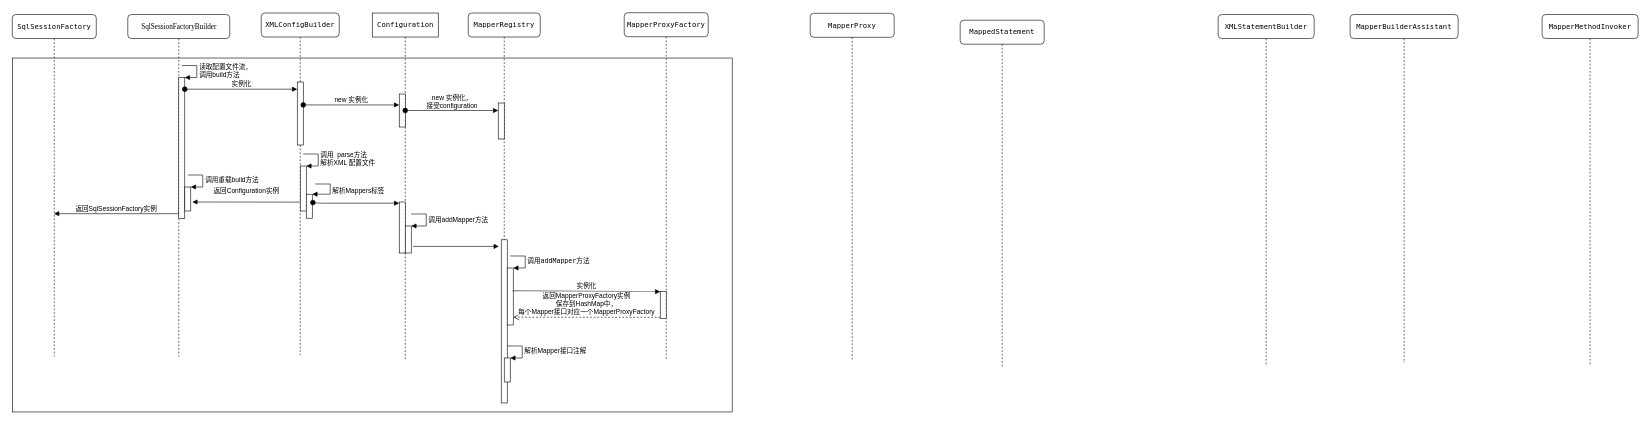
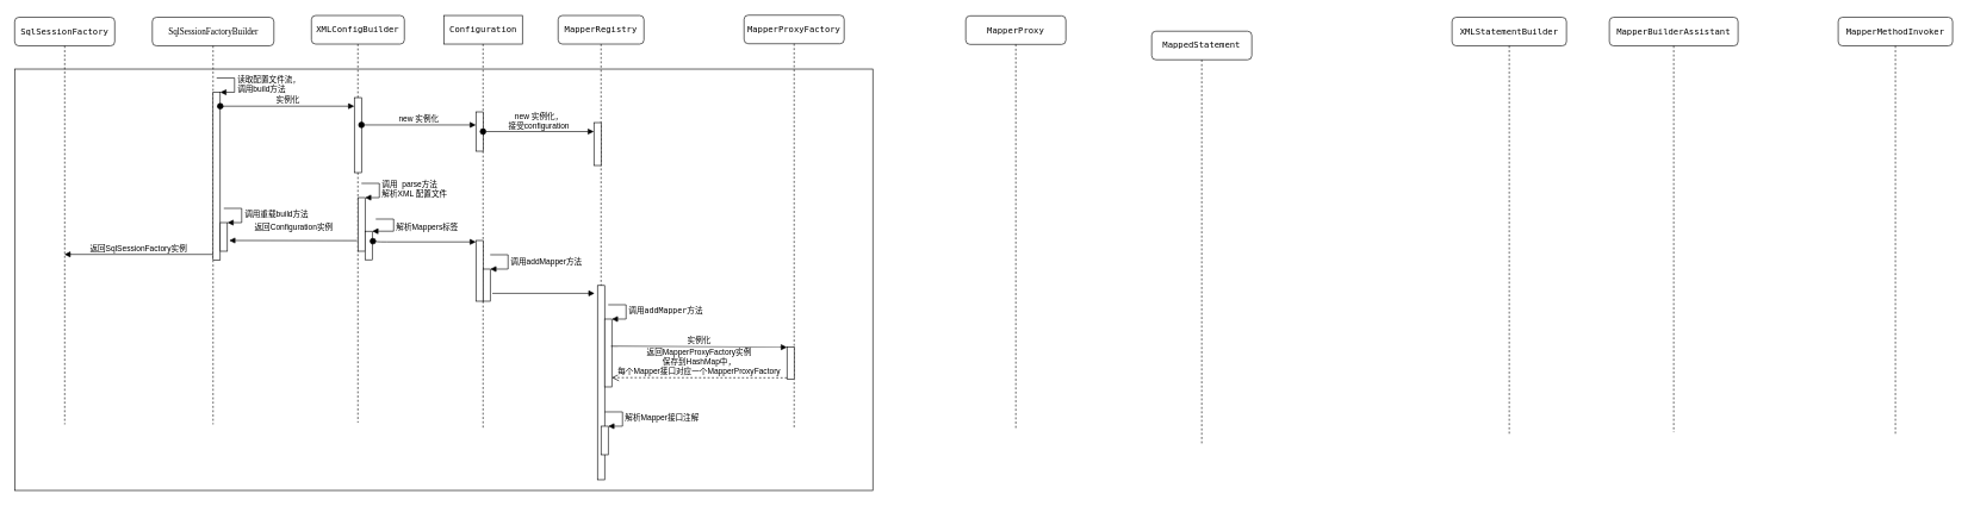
  <mxCell id="0" />
  <mxCell id="1" parent="0" />
  <mxCell id="2" value="" style="rounded=0;whiteSpace=wrap;html=1;" vertex="1" parent="1"><mxGeometry x="20" y="96" width="1200" height="590" as="geometry" /></mxCell>
  <mxCell id="3" value="&lt;pre&gt;XMLConfigBuilder&lt;/pre&gt;" style="shape=umlLifeline;perimeter=lifelinePerimeter;whiteSpace=wrap;html=1;container=1;collapsible=0;recursiveResize=0;outlineConnect=0;rounded=1;shadow=0;comic=0;labelBackgroundColor=none;strokeColor=#000000;strokeWidth=1;fillColor=#FFFFFF;fontFamily=Verdana;fontSize=12;fontColor=#000000;align=center;" parent="1" vertex="1"><mxGeometry x="435" y="21" width="130" height="570" as="geometry" /></mxCell>
  <mxCell id="4" value="" style="html=1;points=[];perimeter=orthogonalPerimeter;" vertex="1" parent="3"><mxGeometry x="60" y="115" width="10" height="105" as="geometry" /></mxCell>
  <mxCell id="5" value="" style="html=1;points=[];perimeter=orthogonalPerimeter;" vertex="1" parent="3"><mxGeometry x="65" y="255" width="10" height="75" as="geometry" /></mxCell>
  <mxCell id="6" value="调用&amp;nbsp;&amp;nbsp;&lt;span&gt;parse方法&lt;br&gt;解析XML 配置文件&lt;br&gt;&lt;/span&gt;" style="edgeStyle=orthogonalEdgeStyle;html=1;align=left;spacingLeft=2;endArrow=block;rounded=0;entryX=1;entryY=0;" edge="1" target="5" parent="3"><mxGeometry relative="1" as="geometry"><mxPoint x="70" y="235" as="sourcePoint" /><Array as="points"><mxPoint x="95" y="235" /></Array></mxGeometry></mxCell>
  <mxCell id="7" value="" style="html=1;points=[];perimeter=orthogonalPerimeter;" vertex="1" parent="3"><mxGeometry x="75" y="302" width="10" height="40" as="geometry" /></mxCell>
  <mxCell id="8" value="&lt;span&gt;解析Mappers标签&lt;br&gt;&lt;/span&gt;" style="edgeStyle=orthogonalEdgeStyle;html=1;align=left;spacingLeft=2;endArrow=block;rounded=0;entryX=1;entryY=0;" edge="1" target="7" parent="3"><mxGeometry relative="1" as="geometry"><mxPoint x="90" y="285" as="sourcePoint" /><Array as="points"><mxPoint x="115" y="285" /></Array></mxGeometry></mxCell>
  <mxCell id="9" value="&lt;pre&gt;Configuration&lt;/pre&gt;" style="html=1;points=[];perimeter=orthogonalPerimeter;shape=umlLifeline;participant=label;shadow=0;fontFamily=Verdana;fontSize=12;fontColor=#000000;align=center;strokeColor=#000000;strokeWidth=1;fillColor=#FFFFFF;recursiveResize=0;container=1;collapsible=0;" parent="1" vertex="1"><mxGeometry x="620" y="21" width="110" height="580" as="geometry" /></mxCell>
  <mxCell id="10" value="" style="html=1;points=[];perimeter=orthogonalPerimeter;" vertex="1" parent="9"><mxGeometry x="45" y="135" width="10" height="55" as="geometry" /></mxCell>
  <mxCell id="11" value="" style="html=1;points=[];perimeter=orthogonalPerimeter;" vertex="1" parent="9"><mxGeometry x="45" y="315" width="10" height="85" as="geometry" /></mxCell>
  <mxCell id="12" value="" style="html=1;points=[];perimeter=orthogonalPerimeter;" vertex="1" parent="9"><mxGeometry x="55" y="355" width="10" height="45" as="geometry" /></mxCell>
  <mxCell id="13" value="&lt;span&gt;调用addMapper方法&lt;/span&gt;" style="edgeStyle=orthogonalEdgeStyle;html=1;align=left;spacingLeft=2;endArrow=block;rounded=0;entryX=1;entryY=0;" edge="1" target="12" parent="9"><mxGeometry relative="1" as="geometry"><mxPoint x="65" y="335" as="sourcePoint" /><Array as="points"><mxPoint x="90" y="335" /></Array></mxGeometry></mxCell>
  <mxCell id="14" value="SqlSessionFactoryBuilder" style="shape=umlLifeline;perimeter=lifelinePerimeter;whiteSpace=wrap;html=1;container=1;collapsible=0;recursiveResize=0;outlineConnect=0;rounded=1;shadow=0;comic=0;labelBackgroundColor=none;strokeColor=#000000;strokeWidth=1;fillColor=#FFFFFF;fontFamily=Verdana;fontSize=12;fontColor=#000000;align=center;" parent="1" vertex="1"><mxGeometry x="212.5" y="23.5" width="170" height="570" as="geometry" /></mxCell>
  <mxCell id="15" value="" style="html=1;points=[];perimeter=orthogonalPerimeter;" vertex="1" parent="14"><mxGeometry x="85" y="105" width="10" height="235" as="geometry" /></mxCell>
  <mxCell id="16" value="读取配置文件流，&lt;br&gt;调用build方法" style="edgeStyle=orthogonalEdgeStyle;html=1;align=left;spacingLeft=2;endArrow=block;rounded=0;entryX=1;entryY=0;" edge="1" target="15" parent="14"><mxGeometry relative="1" as="geometry"><mxPoint x="90" y="85" as="sourcePoint" /><Array as="points"><mxPoint x="115" y="85" /></Array></mxGeometry></mxCell>
  <mxCell id="17" value="" style="html=1;points=[];perimeter=orthogonalPerimeter;" vertex="1" parent="14"><mxGeometry x="95" y="287.5" width="10" height="40" as="geometry" /></mxCell>
  <mxCell id="18" value="调用重载build方法" style="edgeStyle=orthogonalEdgeStyle;html=1;align=left;spacingLeft=2;endArrow=block;rounded=0;entryX=1;entryY=0;" edge="1" target="17" parent="14"><mxGeometry relative="1" as="geometry"><mxPoint x="100" y="267.5" as="sourcePoint" /><Array as="points"><mxPoint x="125" y="267.5" /></Array></mxGeometry></mxCell>
  <mxCell id="19" value="&lt;pre&gt;&lt;pre&gt;MapperRegistry&lt;/pre&gt;&lt;/pre&gt;" style="shape=umlLifeline;perimeter=lifelinePerimeter;whiteSpace=wrap;html=1;container=1;collapsible=0;recursiveResize=0;outlineConnect=0;rounded=1;shadow=0;comic=0;labelBackgroundColor=none;strokeColor=#000000;strokeWidth=1;fillColor=#FFFFFF;fontFamily=Verdana;fontSize=12;fontColor=#000000;align=center;" vertex="1" parent="1"><mxGeometry x="780" y="21" width="120" height="650" as="geometry" /></mxCell>
  <mxCell id="20" value="" style="html=1;points=[];perimeter=orthogonalPerimeter;" vertex="1" parent="19"><mxGeometry x="50" y="150" width="10" height="60" as="geometry" /></mxCell>
  <mxCell id="21" value="" style="html=1;points=[];perimeter=orthogonalPerimeter;" vertex="1" parent="19"><mxGeometry x="55" y="378" width="10" height="272" as="geometry" /></mxCell>
  <mxCell id="22" value="" style="html=1;points=[];perimeter=orthogonalPerimeter;" vertex="1" parent="19"><mxGeometry x="65" y="425" width="10" height="95" as="geometry" /></mxCell>
  <mxCell id="23" value="&lt;pre&gt;&lt;span&gt;调用addMapper方法&lt;/span&gt;&lt;/pre&gt;" style="edgeStyle=orthogonalEdgeStyle;html=1;align=left;spacingLeft=2;endArrow=block;rounded=0;entryX=1;entryY=0;" edge="1" target="22" parent="19"><mxGeometry relative="1" as="geometry"><mxPoint x="70" y="405" as="sourcePoint" /><Array as="points"><mxPoint x="95" y="405" /></Array></mxGeometry></mxCell>
  <mxCell id="24" value="" style="html=1;points=[];perimeter=orthogonalPerimeter;" vertex="1" parent="19"><mxGeometry x="60" y="575" width="10" height="40" as="geometry" /></mxCell>
  <mxCell id="25" value="解析Mapper接口注解" style="edgeStyle=orthogonalEdgeStyle;html=1;align=left;spacingLeft=2;endArrow=block;rounded=0;entryX=1;entryY=0;" edge="1" target="24" parent="19"><mxGeometry relative="1" as="geometry"><mxPoint x="65" y="555" as="sourcePoint" /><Array as="points"><mxPoint x="90" y="555" /></Array></mxGeometry></mxCell>
  <mxCell id="26" value="&lt;pre&gt;&lt;pre&gt;&lt;pre&gt;MapperProxyFactory&lt;/pre&gt;&lt;/pre&gt;&lt;/pre&gt;" style="shape=umlLifeline;perimeter=lifelinePerimeter;whiteSpace=wrap;html=1;container=1;collapsible=0;recursiveResize=0;outlineConnect=0;rounded=1;shadow=0;comic=0;labelBackgroundColor=none;strokeColor=#000000;strokeWidth=1;fillColor=#FFFFFF;fontFamily=Verdana;fontSize=12;fontColor=#000000;align=center;" vertex="1" parent="1"><mxGeometry x="1040" y="20.5" width="140" height="580" as="geometry" /></mxCell>
  <mxCell id="27" value="" style="html=1;points=[];perimeter=orthogonalPerimeter;" vertex="1" parent="26"><mxGeometry x="60" y="465" width="10" height="45" as="geometry" /></mxCell>
  <mxCell id="28" value="&lt;pre&gt;&lt;pre&gt;&lt;pre&gt;&lt;pre&gt;MapperProxy&lt;/pre&gt;&lt;/pre&gt;&lt;/pre&gt;&lt;/pre&gt;" style="shape=umlLifeline;perimeter=lifelinePerimeter;whiteSpace=wrap;html=1;container=1;collapsible=0;recursiveResize=0;outlineConnect=0;rounded=1;shadow=0;comic=0;labelBackgroundColor=none;strokeColor=#000000;strokeWidth=1;fillColor=#FFFFFF;fontFamily=Verdana;fontSize=12;fontColor=#000000;align=center;" vertex="1" parent="1"><mxGeometry x="1350" y="21.5" width="140" height="580" as="geometry" /></mxCell>
  <mxCell id="29" value="&lt;pre&gt;&lt;pre&gt;&lt;pre&gt;&lt;pre&gt;&lt;pre&gt;MapperMethodInvoker&lt;/pre&gt;&lt;/pre&gt;&lt;/pre&gt;&lt;/pre&gt;&lt;/pre&gt;" style="shape=umlLifeline;perimeter=lifelinePerimeter;whiteSpace=wrap;html=1;container=1;collapsible=0;recursiveResize=0;outlineConnect=0;rounded=1;shadow=0;comic=0;labelBackgroundColor=none;strokeColor=#000000;strokeWidth=1;fillColor=#FFFFFF;fontFamily=Verdana;fontSize=12;fontColor=#000000;align=center;" vertex="1" parent="1"><mxGeometry x="2570" y="23.5" width="160" height="585" as="geometry" /></mxCell>
  <mxCell id="30" value="实例化" style="html=1;verticalAlign=bottom;startArrow=oval;endArrow=block;startSize=8;entryX=0;entryY=0.114;entryDx=0;entryDy=0;entryPerimeter=0;" edge="1" target="4" parent="1" source="15"><mxGeometry relative="1" as="geometry"><mxPoint x="260" y="136" as="sourcePoint" /></mxGeometry></mxCell>
  <mxCell id="31" value="new 实例化" style="html=1;verticalAlign=bottom;startArrow=oval;endArrow=block;startSize=8;exitX=1;exitY=0.364;exitDx=0;exitDy=0;exitPerimeter=0;" edge="1" target="10" parent="1" source="4"><mxGeometry relative="1" as="geometry"><mxPoint x="605" y="156" as="sourcePoint" /></mxGeometry></mxCell>
  <mxCell id="32" value="new 实例化，&lt;br&gt;接受configuration" style="html=1;verticalAlign=bottom;startArrow=oval;endArrow=block;startSize=8;" edge="1" target="20" parent="1" source="10"><mxGeometry relative="1" as="geometry"><mxPoint x="770" y="171" as="sourcePoint" /></mxGeometry></mxCell>
  <mxCell id="33" value="" style="html=1;verticalAlign=bottom;startArrow=oval;endArrow=block;startSize=8;exitX=1.1;exitY=0.35;exitDx=0;exitDy=0;exitPerimeter=0;" edge="1" target="11" parent="1" source="7"><mxGeometry relative="1" as="geometry"><mxPoint x="540" y="346" as="sourcePoint" /><Array as="points"><mxPoint x="530" y="338" /></Array></mxGeometry></mxCell>
  <mxCell id="34" value="" style="html=1;verticalAlign=bottom;endArrow=block;" edge="1" parent="1"><mxGeometry width="80" relative="1" as="geometry"><mxPoint x="688" y="410" as="sourcePoint" /><mxPoint x="831" y="410" as="targetPoint" /></mxGeometry></mxCell>
  <mxCell id="35" value="实例化" style="html=1;verticalAlign=bottom;endArrow=block;entryX=0;entryY=0;exitX=0.9;exitY=0.4;exitDx=0;exitDy=0;exitPerimeter=0;" edge="1" target="27" parent="1" source="22"><mxGeometry relative="1" as="geometry"><mxPoint x="960" y="486" as="sourcePoint" /></mxGeometry></mxCell>
  <mxCell id="36" value="返回&lt;span&gt;MapperProxyFactory&lt;/span&gt;实例&lt;br&gt;保存到HashMap中，&lt;br&gt;每个Mapper接口对应一个MapperProxyFactory&lt;br&gt;" style="html=1;verticalAlign=bottom;endArrow=open;dashed=1;endSize=8;exitX=0;exitY=0.95;entryX=1;entryY=0.863;entryDx=0;entryDy=0;entryPerimeter=0;" edge="1" source="27" parent="1" target="22"><mxGeometry relative="1" as="geometry"><mxPoint x="960" y="529" as="targetPoint" /></mxGeometry></mxCell>
  <mxCell id="37" value="&lt;pre&gt;SqlSessionFactory&lt;/pre&gt;" style="shape=umlLifeline;perimeter=lifelinePerimeter;whiteSpace=wrap;html=1;container=1;collapsible=0;recursiveResize=0;outlineConnect=0;rounded=1;shadow=0;comic=0;labelBackgroundColor=none;strokeColor=#000000;strokeWidth=1;fillColor=#FFFFFF;fontFamily=Verdana;fontSize=12;fontColor=#000000;align=center;" parent="1" vertex="1"><mxGeometry x="20" y="23.5" width="140" height="570" as="geometry" /></mxCell>
  <mxCell id="38" value="返回Configuration实例" style="html=1;verticalAlign=bottom;endArrow=block;exitX=0.492;exitY=0.553;exitDx=0;exitDy=0;exitPerimeter=0;" edge="1" parent="1" source="3"><mxGeometry y="-10" width="80" relative="1" as="geometry"><mxPoint x="499" y="342" as="sourcePoint" /><mxPoint x="320" y="336" as="targetPoint" /><mxPoint as="offset" /></mxGeometry></mxCell>
  <mxCell id="39" value="返回SqlSessionFactory实例&lt;br&gt;" style="html=1;verticalAlign=bottom;endArrow=block;" edge="1" parent="1"><mxGeometry width="80" relative="1" as="geometry"><mxPoint x="297" y="355.5" as="sourcePoint" /><mxPoint x="89.5" y="355.5" as="targetPoint" /></mxGeometry></mxCell>
- <mxCell id="40" value="&lt;pre&gt;&lt;pre&gt;&lt;pre&gt;&lt;pre&gt;MappedStatement&lt;/pre&gt;&lt;/pre&gt;&lt;/pre&gt;&lt;/pre&gt;" style="shape=umlLifeline;perimeter=lifelinePerimeter;whiteSpace=wrap;html=1;container=1;collapsible=0;recursiveResize=0;outlineConnect=0;rounded=1;shadow=0;comic=0;labelBackgroundColor=none;strokeColor=#000000;strokeWidth=1;fillColor=#FFFFFF;fontFamily=Verdana;fontSize=12;fontColor=#000000;align=center;" vertex="1" parent="1"><mxGeometry x="1600" y="33" width="140" height="580" as="geometry" /></mxCell>
+ <mxCell id="40" value="&lt;pre&gt;&lt;pre&gt;&lt;pre&gt;&lt;pre&gt;MappedStatement&lt;/pre&gt;&lt;/pre&gt;&lt;/pre&gt;&lt;/pre&gt;" style="shape=umlLifeline;perimeter=lifelinePerimeter;whiteSpace=wrap;html=1;container=1;collapsible=0;recursiveResize=0;outlineConnect=0;rounded=1;shadow=0;comic=0;labelBackgroundColor=none;strokeColor=#000000;strokeWidth=1;fillColor=#FFFFFF;fontFamily=Verdana;fontSize=12;fontColor=#000000;align=center;" vertex="1" parent="1"><mxGeometry x="1610" y="43" width="140" height="580" as="geometry" /></mxCell>
  <mxCell id="41" value="&lt;pre&gt;&lt;pre&gt;&lt;pre&gt;&lt;pre&gt;&lt;pre&gt;&lt;pre&gt;XMLStatementBuilder&lt;/pre&gt;&lt;/pre&gt;&lt;/pre&gt;&lt;/pre&gt;&lt;/pre&gt;&lt;/pre&gt;" style="shape=umlLifeline;perimeter=lifelinePerimeter;whiteSpace=wrap;html=1;container=1;collapsible=0;recursiveResize=0;outlineConnect=0;rounded=1;shadow=0;comic=0;labelBackgroundColor=none;strokeColor=#000000;strokeWidth=1;fillColor=#FFFFFF;fontFamily=Verdana;fontSize=12;fontColor=#000000;align=center;" vertex="1" parent="1"><mxGeometry x="2030" y="23.5" width="160" height="585" as="geometry" /></mxCell>
  <mxCell id="42" value="&lt;pre&gt;&lt;pre&gt;&lt;pre&gt;&lt;pre&gt;&lt;pre&gt;&lt;pre&gt;&lt;pre&gt;MapperBuilderAssistant&lt;/pre&gt;&lt;/pre&gt;&lt;/pre&gt;&lt;/pre&gt;&lt;/pre&gt;&lt;/pre&gt;&lt;/pre&gt;" style="shape=umlLifeline;perimeter=lifelinePerimeter;whiteSpace=wrap;html=1;container=1;collapsible=0;recursiveResize=0;outlineConnect=0;rounded=1;shadow=0;comic=0;labelBackgroundColor=none;strokeColor=#000000;strokeWidth=1;fillColor=#FFFFFF;fontFamily=Verdana;fontSize=12;fontColor=#000000;align=center;" vertex="1" parent="1"><mxGeometry x="2250" y="23.5" width="180" height="581" as="geometry" /></mxCell>
